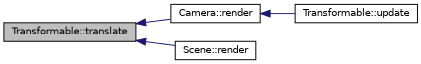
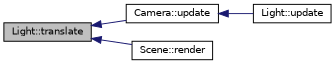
  digraph {
    rankdir=LR
    node [color=black fillcolor=white fontname=Helvetica fontsize=10 shape=record style=filled]
    edge [color=midnightblue dir=back fontname=Helvetica fontsize=10 labelfontname=Helvetica labelfontsize=10 style=solid]
-   n1 [fillcolor=grey75 fontcolor=black height=0.2 label="Transformable::translate" width=0.4]
-   n2 [height=0.2 label="Camera::render" width=0.4]
+   n1 [fillcolor=grey75 fontcolor=black height=0.2 label="Light::translate" width=0.4]
+   n2 [height=0.2 label="Camera::update" width=0.4]
    n3 [height=0.2 label="Scene::render" width=0.4]
-   n4 [height=0.2 label="Transformable::update" width=0.4]
+   n4 [height=0.2 label="Light::update" width=0.4]
    n1 -> n2
    n1 -> n3
    n2 -> n4
  }
